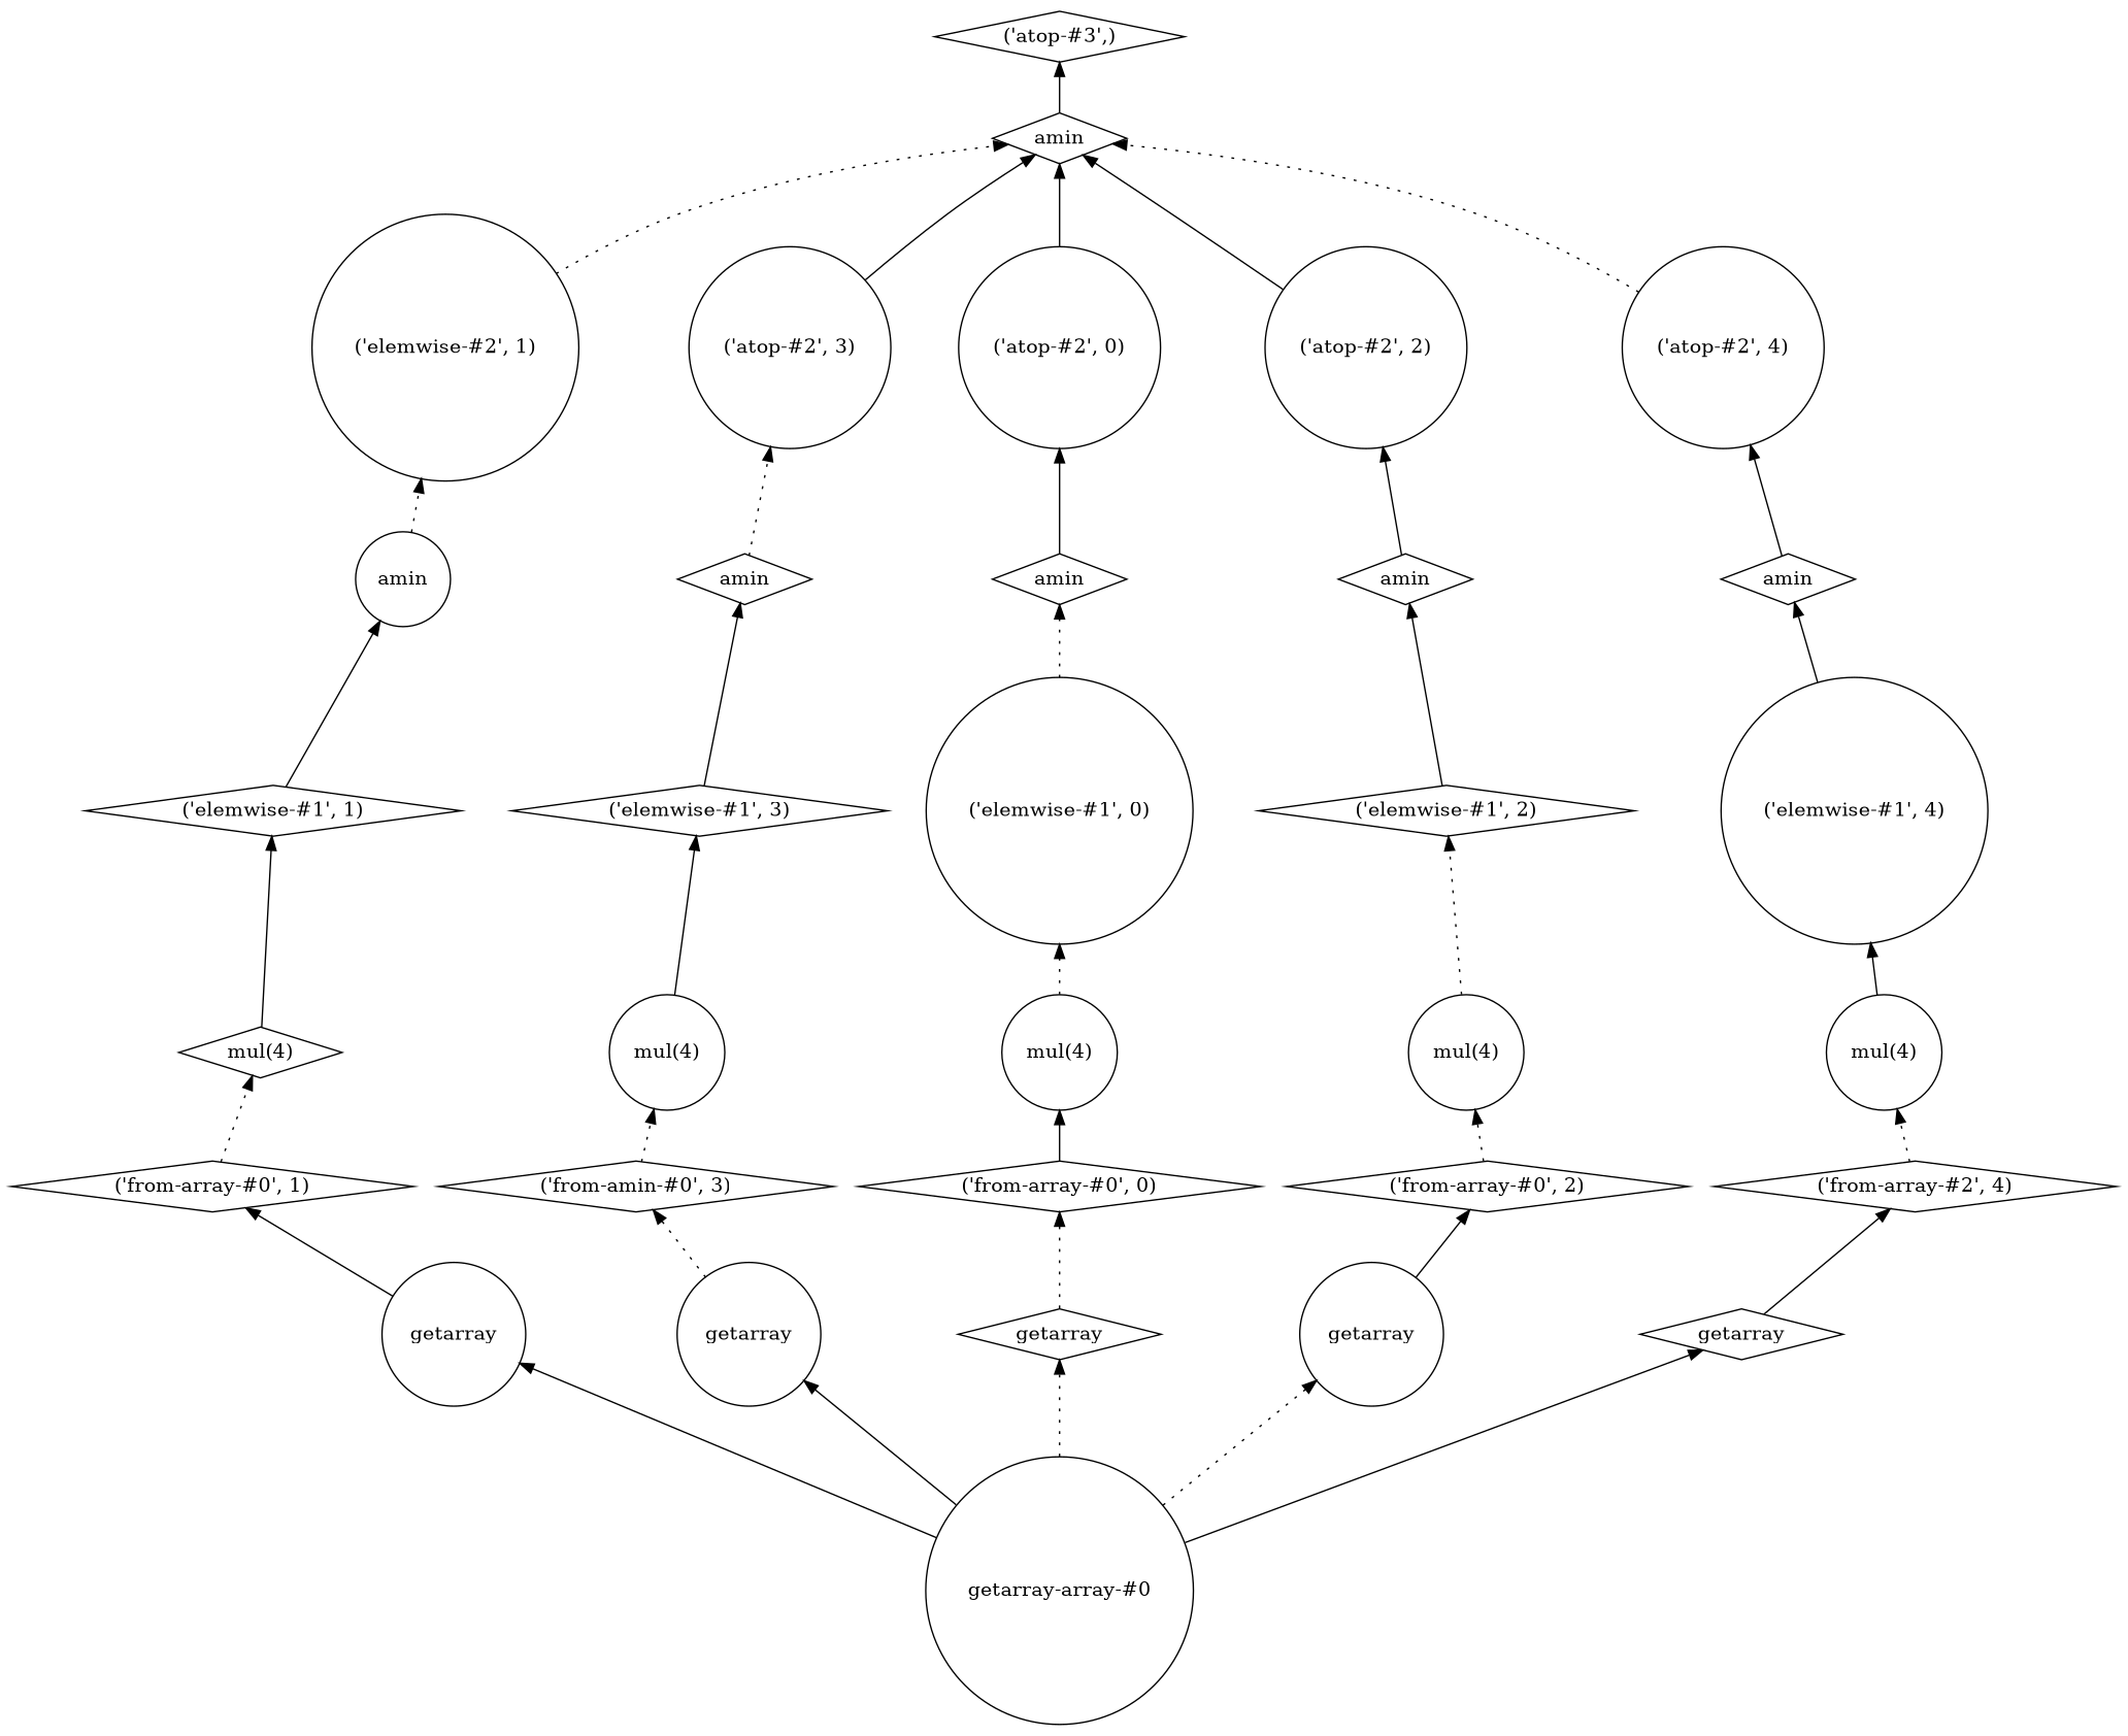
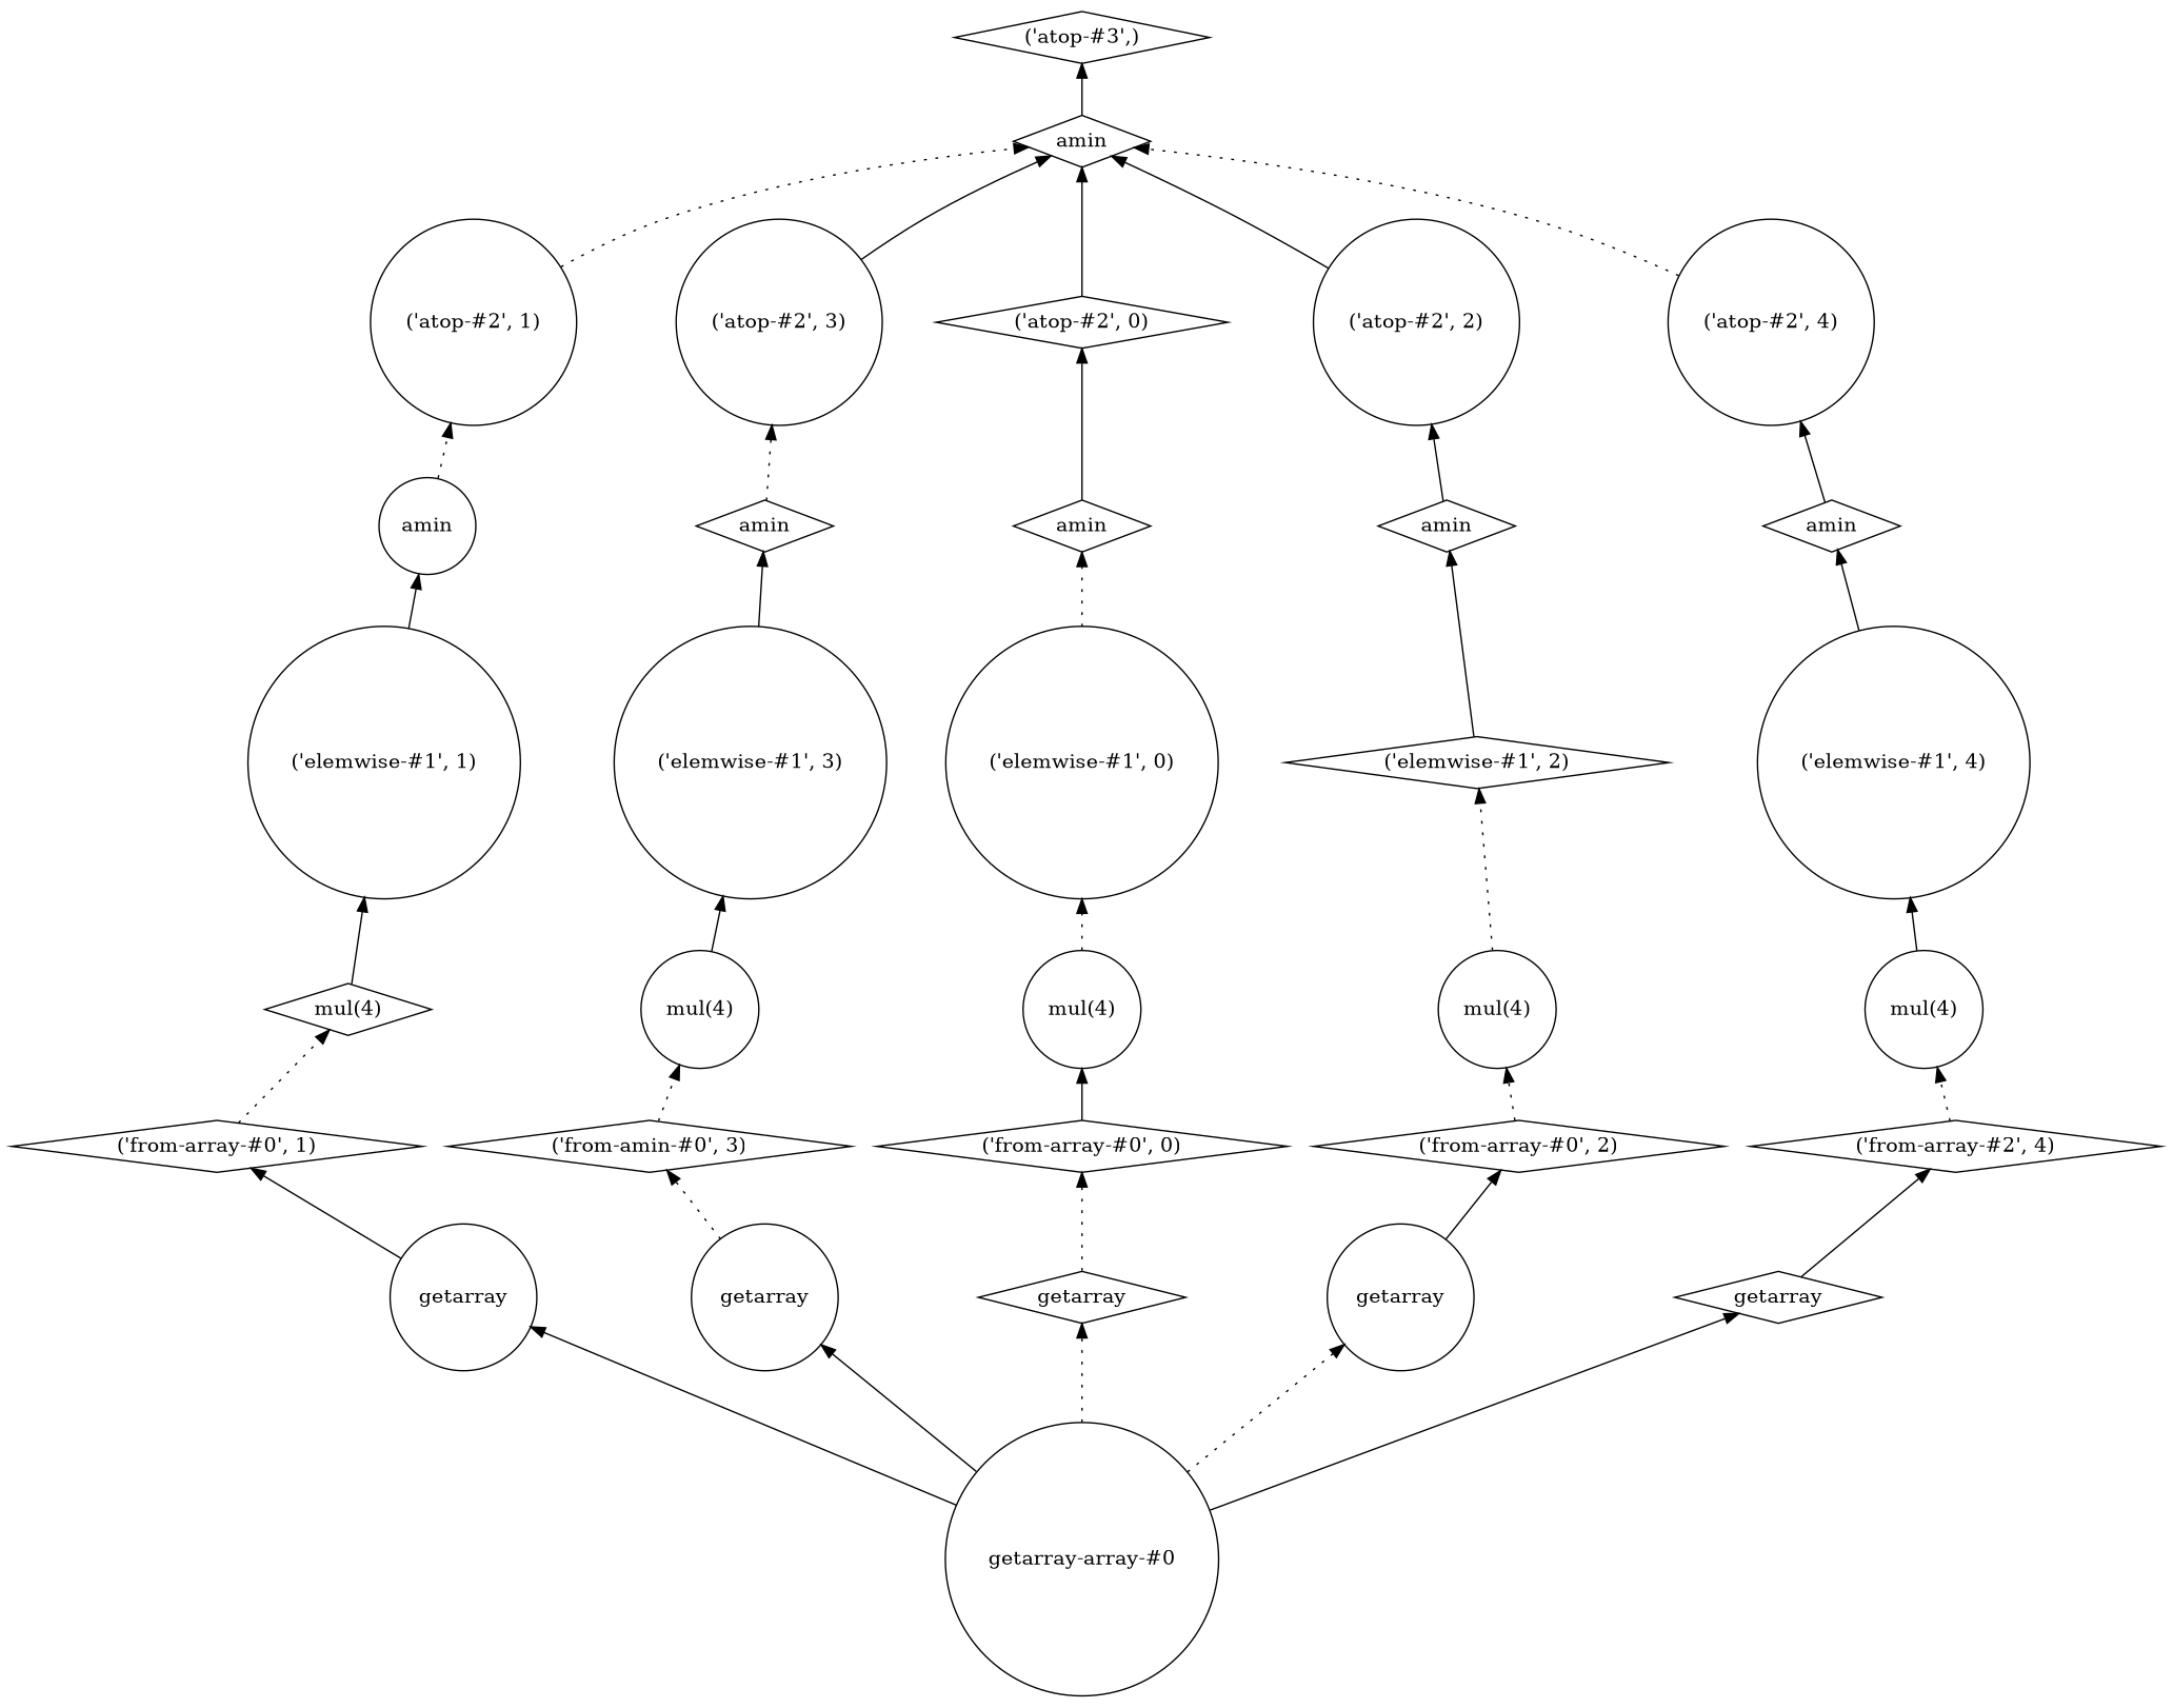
  digraph {
    rankdir=BT
    node [shape=diamond]
    edge [style=solid]
    n1 [label="('from-array-#0', 1)"]
    n2 [label="mul(4)"]
-   n3 [label="('elemwise-#1', 1)"]
+   n3 [label="('elemwise-#1', 1)" shape=circle]
    n4 [label=getarray shape=circle]
    n5 [label="getarray-array-#0" shape=circle]
    n6 [label=getarray shape=circle]
    n7 [label=getarray]
    n8 [label=getarray shape=circle]
    n9 [label=getarray]
    n10 [label="('from-amin-#0', 3)"]
    n11 [label="('from-array-#0', 0)"]
    n12 [label="('from-array-#0', 2)"]
    n13 [label="('from-array-#2', 4)"]
    n14 [label="('elemwise-#1', 0)" shape=circle]
    n15 [label=amin]
-   n16 [label="('atop-#2', 0)" shape=circle]
+   n16 [label="('atop-#2', 0)"]
    n17 [label="mul(4)" shape=circle]
    n18 [label="mul(4)" shape=circle]
-   n19 [label="('elemwise-#1', 3)"]
-   n20 [label="('elemwise-#2', 1)" shape=circle]
+   n19 [label="('elemwise-#1', 3)" shape=circle]
+   n20 [label="('atop-#2', 1)" shape=circle]
    n21 [label=amin]
    n22 [label="('atop-#3',)"]
    n23 [label=amin shape=circle]
    n24 [label="('elemwise-#1', 2)"]
    n25 [label=amin]
    n26 [label="('atop-#2', 2)" shape=circle]
    n27 [label="mul(4)" shape=circle]
    n28 [label="('atop-#2', 3)" shape=circle]
    n29 [label=amin]
    n30 [label="('atop-#2', 4)" shape=circle]
    n31 [label="mul(4)" shape=circle]
    n32 [label="('elemwise-#1', 4)" shape=circle]
    n33 [label=amin]
    n1 -> n2 [style=dotted]
    n2 -> n3
    n3 -> n23
    n4 -> n1
    n5 -> n4
    n5 -> n6
    n5 -> n7 [style=dotted]
    n5 -> n8 [style=dotted]
    n5 -> n9
    n6 -> n10 [style=dotted]
    n7 -> n11 [style=dotted]
    n8 -> n12
    n9 -> n13
    n10 -> n18 [style=dotted]
    n11 -> n17
    n12 -> n27 [style=dotted]
    n13 -> n31 [style=dotted]
    n14 -> n15 [style=dotted]
    n15 -> n16
    n16 -> n21
    n17 -> n14 [style=dotted]
    n18 -> n19
    n19 -> n29
    n20 -> n21 [style=dotted]
    n21 -> n22
    n23 -> n20 [style=dotted]
    n24 -> n25
    n25 -> n26
    n26 -> n21
    n27 -> n24 [style=dotted]
    n28 -> n21
    n29 -> n28 [style=dotted]
    n30 -> n21 [style=dotted]
    n31 -> n32
    n32 -> n33
    n33 -> n30
  }
